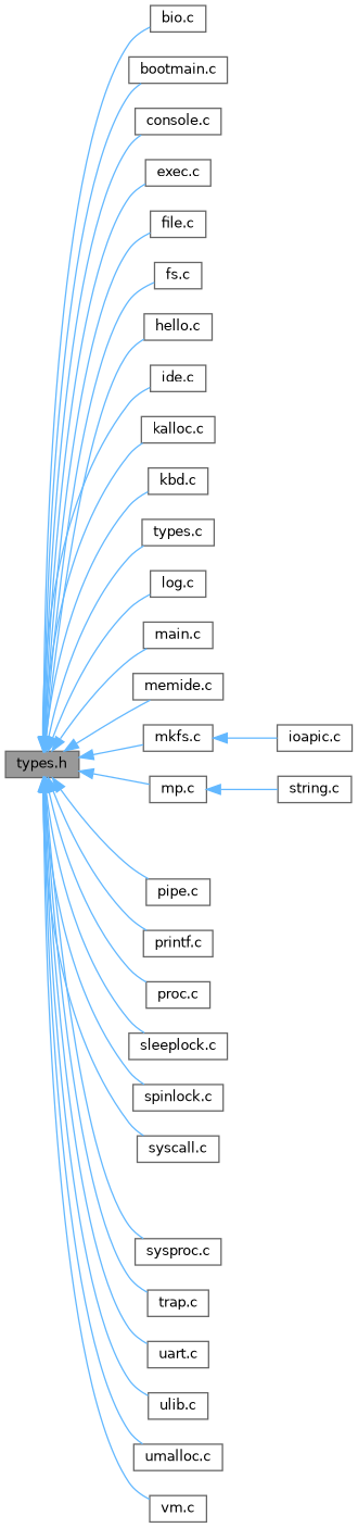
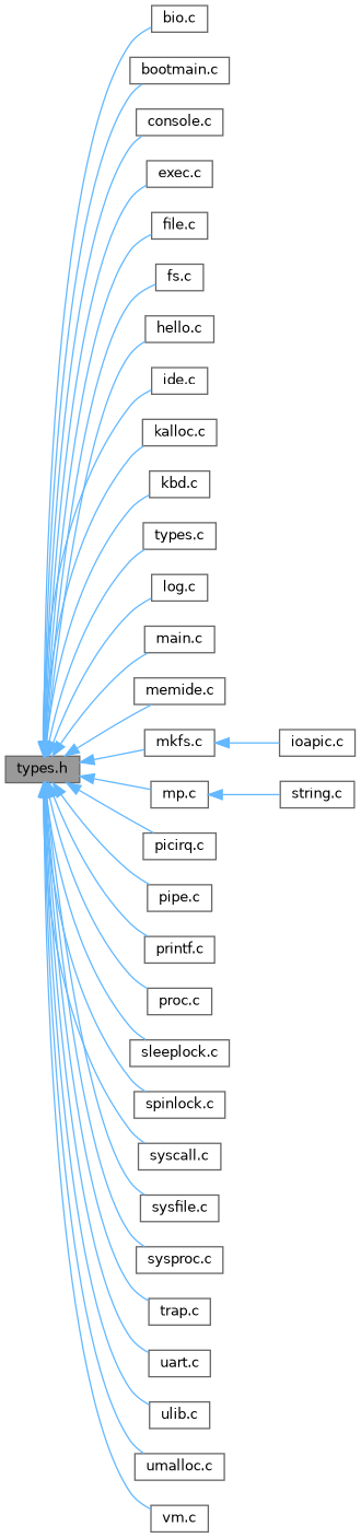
  digraph {
    rankdir=LR
    node [color=grey40 fillcolor=white fontname=Helvetica fontsize=10 shape=box style=filled]
    edge [color=steelblue1 dir=back fontname=Helvetica fontsize=10 labelfontname=Helvetica labelfontsize=10 style=solid]
    n1 [color=gray40 fillcolor=grey60 fontcolor=black height=0.2 label="types.h" width=0.4]
    n2 [height=0.2 label="bio.c" width=0.4]
    n3 [height=0.2 label="bootmain.c" width=0.4]
    n4 [height=0.2 label="console.c" width=0.4]
    n5 [height=0.2 label="exec.c" width=0.4]
    n6 [height=0.2 label="file.c" width=0.4]
    n7 [height=0.2 label="fs.c" width=0.4]
    n8 [height=0.2 label="hello.c" width=0.4]
    n9 [height=0.2 label="ide.c" width=0.4]
    n10 [height=0.2 label="kalloc.c" width=0.4]
    n11 [height=0.2 label="kbd.c" width=0.4]
    n12 [height=0.2 label="types.c" width=0.4]
    n13 [height=0.2 label="log.c" width=0.4]
    n14 [height=0.2 label="main.c" width=0.4]
    n15 [height=0.2 label="memide.c" width=0.4]
    n16 [height=0.2 label="mkfs.c" width=0.4]
    n17 [height=0.2 label="mp.c" width=0.4]
+   n18 [height=0.2 label="picirq.c" width=0.4]
    n19 [height=0.2 label="pipe.c" width=0.4]
    n20 [height=0.2 label="printf.c" width=0.4]
    n21 [height=0.2 label="proc.c" width=0.4]
    n22 [height=0.2 label="sleeplock.c" width=0.4]
    n23 [height=0.2 label="spinlock.c" width=0.4]
    n24 [height=0.2 label="syscall.c" width=0.4]
+   n25 [height=0.2 label="sysfile.c" width=0.4]
    n26 [height=0.2 label="sysproc.c" width=0.4]
    n27 [height=0.2 label="trap.c" width=0.4]
    n28 [height=0.2 label="uart.c" width=0.4]
    n29 [height=0.2 label="ulib.c" width=0.4]
    n30 [height=0.2 label="umalloc.c" width=0.4]
    n31 [height=0.2 label="vm.c" width=0.4]
    n32 [height=0.2 label="ioapic.c" width=0.4]
    n33 [height=0.2 label="string.c" width=0.4]
    n1 -> n2
    n1 -> n3
    n1 -> n4
    n1 -> n5
    n1 -> n6
    n1 -> n7
    n1 -> n8
    n1 -> n9
    n1 -> n10
    n1 -> n11
    n1 -> n12
    n1 -> n13
    n1 -> n14
    n1 -> n15
    n1 -> n16
    n1 -> n17
+   n1 -> n18
    n1 -> n19
    n1 -> n20
    n1 -> n21
    n1 -> n22
    n1 -> n23
    n1 -> n24
+   n1 -> n25
    n1 -> n26
    n1 -> n27
    n1 -> n28
    n1 -> n29
    n1 -> n30
    n1 -> n31
    n16 -> n32
    n17 -> n33
  }
